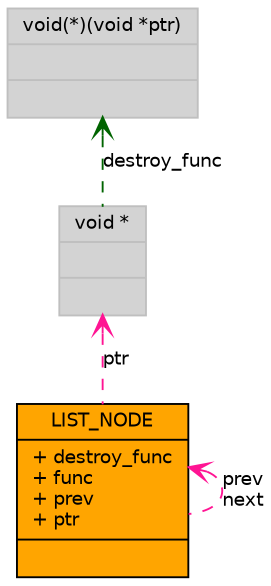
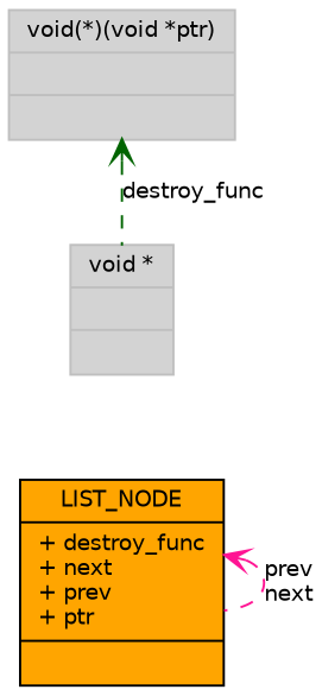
  digraph {
    node [color=grey75 fillcolor=lightgrey fontname=Helvetica fontsize=10 shape=record style=filled]
    edge [arrowtail=open color=deeppink dir=back fontname=Helvetica fontsize=10 labelfontname=Helvetica labelfontsize=10 style=dashed]
-   n1 [color=black fillcolor=orange fontcolor=black height=0.2 label="{LIST_NODE\n|+ destroy_func\l+ func\l+ prev\l+ ptr\l|}" width=0.4]
+   n1 [color=black fillcolor=orange fontcolor=black height=0.2 label="{LIST_NODE\n|+ destroy_func\l+ next\l+ prev\l+ ptr\l|}" width=0.4]
    n2 [height=0.2 label="{void(*)(void *ptr)\n||}" width=0.4]
    n3 [height=0.2 label="{void *\n||}" width=0.4]
    n1 -> n1 [label="prev\nnext"]
    n2 -> n3 [color=darkgreen label=destroy_func]
-   n3 -> n1 [label=ptr]
  }
